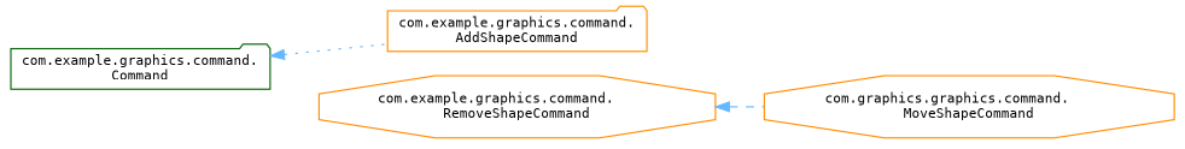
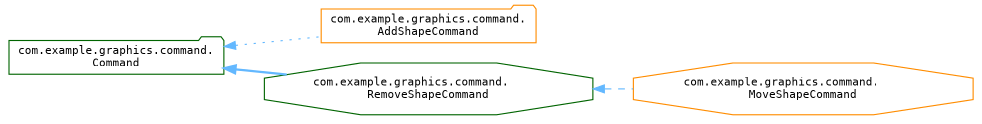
  digraph {
    fontname="DejaVu Sans Mono"
    rankdir=LR
    node [color=darkgreen fillcolor=white fontname="DejaVu Sans Mono" fontsize=10 shape=folder style=filled]
    edge [color=steelblue1 dir=back fontname="DejaVu Sans Mono" fontsize=10 labelfontname=Helvetica labelfontsize=10]
    n1 [height=0.2 label="com.example.graphics.command.\lCommand" width=0.4]
    n2 [color=darkorange height=0.2 label="com.example.graphics.command.\lAddShapeCommand" width=0.4]
-   n3 [color=darkorange height=0.2 label="com.example.graphics.command.\lRemoveShapeCommand" shape=octagon width=0.4]
-   n4 [color=darkorange height=0.2 label="com.graphics.graphics.command.\lMoveShapeCommand" shape=octagon width=0.4]
+   n3 [height=0.2 label="com.example.graphics.command.\lRemoveShapeCommand" shape=octagon width=0.4]
+   n4 [color=darkorange height=0.2 label="com.example.graphics.command.\lMoveShapeCommand" shape=octagon width=0.4]
    n1 -> n2 [style=dotted]
+   n1 -> n3 [style=bold]
    n3 -> n4 [style=dashed]
  }
